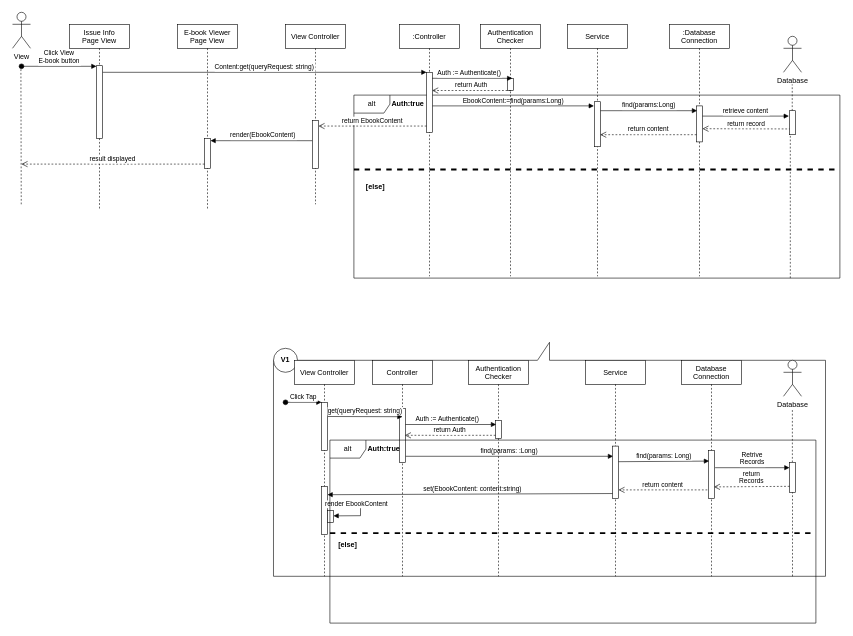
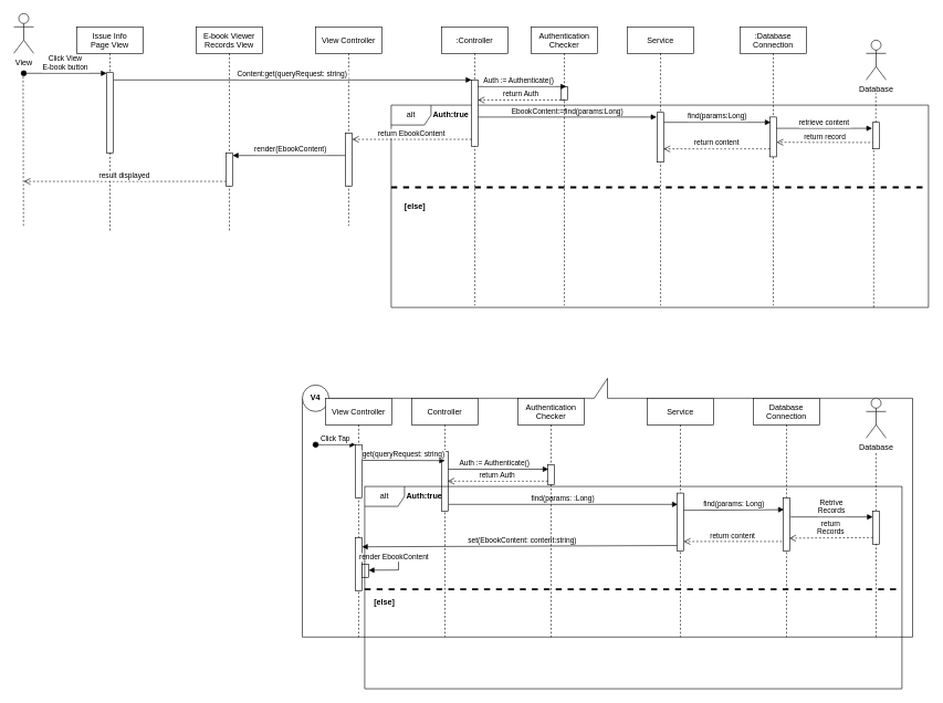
  <mxCell id="0" />
  <mxCell id="1" parent="0" />
  <mxCell id="2" value="alt" style="shape=umlFrame;whiteSpace=wrap;html=1;" vertex="1" parent="1"><mxGeometry x="589" y="158" width="810" height="305" as="geometry" /></mxCell>
  <mxCell id="3" value="View Controller" style="shape=umlLifeline;perimeter=lifelinePerimeter;container=1;collapsible=0;recursiveResize=0;rounded=0;shadow=0;strokeWidth=1;" parent="1" vertex="1"><mxGeometry x="475" y="40" width="100" height="300" as="geometry" /></mxCell>
  <mxCell id="4" value="Click View&#10;E-book button" style="verticalAlign=bottom;startArrow=oval;endArrow=block;startSize=8;shadow=0;strokeWidth=1;" parent="3" target="61" edge="1"><mxGeometry relative="1" as="geometry"><mxPoint x="-440" y="70" as="sourcePoint" /><mxPoint x="-320" y="70" as="targetPoint" /></mxGeometry></mxCell>
  <mxCell id="5" value="" style="points=[];perimeter=orthogonalPerimeter;rounded=0;shadow=0;strokeWidth=1;" parent="3" vertex="1"><mxGeometry x="45" y="160" width="10" height="80" as="geometry" /></mxCell>
  <mxCell id="6" value=":Controller" style="shape=umlLifeline;perimeter=lifelinePerimeter;container=1;collapsible=0;recursiveResize=0;rounded=0;shadow=0;strokeWidth=1;" parent="1" vertex="1"><mxGeometry x="665" y="40" width="100" height="420" as="geometry" /></mxCell>
  <mxCell id="7" value="" style="points=[];perimeter=orthogonalPerimeter;rounded=0;shadow=0;strokeWidth=1;" parent="6" vertex="1"><mxGeometry x="45" y="80" width="10" height="100" as="geometry" /></mxCell>
  <mxCell id="8" value="return EbookContent" style="verticalAlign=bottom;endArrow=open;dashed=1;endSize=8;shadow=0;strokeWidth=1;exitX=0;exitY=0.896;exitDx=0;exitDy=0;exitPerimeter=0;" parent="1" source="7" target="5" edge="1"><mxGeometry relative="1" as="geometry"><mxPoint x="535" y="210" as="targetPoint" /><mxPoint x="815" y="210" as="sourcePoint" /></mxGeometry></mxCell>
  <mxCell id="9" value="Content:get(queryRequest: string)" style="verticalAlign=bottom;endArrow=block;entryX=0;entryY=0;shadow=0;strokeWidth=1;" parent="1" source="61" target="7" edge="1"><mxGeometry relative="1" as="geometry"><mxPoint x="630" y="120" as="sourcePoint" /></mxGeometry></mxCell>
  <mxCell id="10" value="View" style="shape=umlActor;verticalLabelPosition=bottom;verticalAlign=top;html=1;outlineConnect=0;" parent="1" vertex="1"><mxGeometry x="20" y="20" width="30" height="60" as="geometry" /></mxCell>
  <mxCell id="11" value=":Database&#10;Connection" style="shape=umlLifeline;perimeter=lifelinePerimeter;container=1;collapsible=0;recursiveResize=0;rounded=0;shadow=0;strokeWidth=1;" parent="1" vertex="1"><mxGeometry x="1115" y="40" width="100" height="420" as="geometry" /></mxCell>
  <mxCell id="12" value="" style="points=[];perimeter=orthogonalPerimeter;rounded=0;shadow=0;strokeWidth=1;" parent="11" vertex="1"><mxGeometry x="45" y="136" width="10" height="60" as="geometry" /></mxCell>
  <mxCell id="13" value="Database" style="shape=umlActor;verticalLabelPosition=bottom;verticalAlign=top;html=1;outlineConnect=0;" parent="1" vertex="1"><mxGeometry x="1305" y="60" width="30" height="60" as="geometry" /></mxCell>
  <mxCell id="14" value="EbookContent:=find(params:Long)" style="verticalAlign=bottom;endArrow=block;shadow=0;strokeWidth=1;entryX=-0.1;entryY=0.093;entryDx=0;entryDy=0;entryPerimeter=0;" parent="1" target="45" edge="1"><mxGeometry relative="1" as="geometry"><mxPoint x="720" y="176" as="sourcePoint" /><mxPoint x="989" y="175" as="targetPoint" /></mxGeometry></mxCell>
  <mxCell id="15" value="" style="endArrow=none;dashed=1;html=1;startArrow=none;" parent="1" source="42" edge="1"><mxGeometry width="50" height="50" relative="1" as="geometry"><mxPoint x="1319.58" y="340" as="sourcePoint" /><mxPoint x="1319.58" y="140" as="targetPoint" /></mxGeometry></mxCell>
  <mxCell id="16" value="" style="endArrow=none;dashed=1;html=1;" parent="1" edge="1"><mxGeometry width="50" height="50" relative="1" as="geometry"><mxPoint x="34.58" y="340" as="sourcePoint" /><mxPoint x="34" y="110" as="targetPoint" /></mxGeometry></mxCell>
  <mxCell id="17" value="retrieve content" style="verticalAlign=bottom;endArrow=block;shadow=0;strokeWidth=1;entryX=-0.2;entryY=0.225;entryDx=0;entryDy=0;entryPerimeter=0;" parent="1" edge="1"><mxGeometry relative="1" as="geometry"><mxPoint x="1170" y="193" as="sourcePoint" /><mxPoint x="1314" y="193" as="targetPoint" /></mxGeometry></mxCell>
  <mxCell id="18" value="return record" style="verticalAlign=bottom;endArrow=open;dashed=1;endSize=8;shadow=0;strokeWidth=1;entryX=1;entryY=0.667;entryDx=0;entryDy=0;entryPerimeter=0;exitX=0.2;exitY=0.76;exitDx=0;exitDy=0;exitPerimeter=0;" parent="1" source="42" edge="1"><mxGeometry relative="1" as="geometry"><mxPoint x="1170" y="214.02" as="targetPoint" /><mxPoint x="1320" y="224" as="sourcePoint" /></mxGeometry></mxCell>
  <mxCell id="19" value="" style="shape=callout;whiteSpace=wrap;html=1;perimeter=calloutPerimeter;rotation=-180;" parent="1" vertex="1"><mxGeometry x="455" y="570" width="920" height="390" as="geometry" /></mxCell>
  <mxCell id="20" value="Database" style="shape=umlActor;verticalLabelPosition=bottom;verticalAlign=top;html=1;outlineConnect=0;" parent="1" vertex="1"><mxGeometry x="1305" y="600" width="30" height="60" as="geometry" /></mxCell>
  <mxCell id="21" value="" style="endArrow=none;dashed=1;html=1;startArrow=none;" parent="1" source="23" edge="1"><mxGeometry width="50" height="50" relative="1" as="geometry"><mxPoint x="1320" y="960" as="sourcePoint" /><mxPoint x="1319.8" y="680" as="targetPoint" /></mxGeometry></mxCell>
  <mxCell id="22" value="find(params: :Long)" style="verticalAlign=bottom;endArrow=block;shadow=0;strokeWidth=1;entryX=0.1;entryY=0.195;entryDx=0;entryDy=0;entryPerimeter=0;" parent="1" source="31" target="49" edge="1"><mxGeometry relative="1" as="geometry"><mxPoint x="871" y="760.025" as="sourcePoint" /><mxPoint x="1020" y="760.025" as="targetPoint" /><Array as="points" /></mxGeometry></mxCell>
  <mxCell id="23" value="" style="points=[];perimeter=orthogonalPerimeter;rounded=0;shadow=0;strokeWidth=1;" parent="1" vertex="1"><mxGeometry x="1315" y="770" width="10" height="50" as="geometry" /></mxCell>
  <mxCell id="24" value="" style="endArrow=none;dashed=1;html=1;startArrow=none;" parent="1" target="23" edge="1"><mxGeometry width="50" height="50" relative="1" as="geometry"><mxPoint x="1320" y="960" as="sourcePoint" /><mxPoint x="1319.8" y="680" as="targetPoint" /></mxGeometry></mxCell>
  <mxCell id="25" value="Retrive&#10;Records" style="verticalAlign=bottom;endArrow=block;shadow=0;strokeWidth=1;" parent="1" edge="1"><mxGeometry relative="1" as="geometry"><mxPoint x="1191" y="779" as="sourcePoint" /><mxPoint x="1315" y="779" as="targetPoint" /><Array as="points" /></mxGeometry></mxCell>
  <mxCell id="26" value="return&#10;Records" style="verticalAlign=bottom;endArrow=open;dashed=1;endSize=8;exitX=-0.026;exitY=1.002;shadow=0;strokeWidth=1;exitDx=0;exitDy=0;exitPerimeter=0;" parent="1" edge="1"><mxGeometry relative="1" as="geometry"><mxPoint x="1189" y="811" as="targetPoint" /><mxPoint x="1315" y="810.06" as="sourcePoint" /></mxGeometry></mxCell>
  <mxCell id="27" value="set(EbookContent: content:string)" style="verticalAlign=bottom;endArrow=block;shadow=0;strokeWidth=1;entryX=1;entryY=0.175;entryDx=0;entryDy=0;entryPerimeter=0;" parent="1" target="37" edge="1"><mxGeometry relative="1" as="geometry"><mxPoint x="1029" y="822" as="sourcePoint" /><mxPoint x="740" y="823.04" as="targetPoint" /><Array as="points" /></mxGeometry></mxCell>
  <mxCell id="28" value="" style="ellipse;whiteSpace=wrap;html=1;aspect=fixed;" parent="1" vertex="1"><mxGeometry x="455" y="580" width="40" height="40" as="geometry" /></mxCell>
- <mxCell id="29" value="&lt;b&gt;V1&lt;/b&gt;" style="text;html=1;strokeColor=none;fillColor=none;align=center;verticalAlign=middle;whiteSpace=wrap;rounded=0;" parent="1" vertex="1"><mxGeometry x="455" y="590" width="40" height="20" as="geometry" /></mxCell>
+ <mxCell id="29" value="&lt;b&gt;V4&lt;/b&gt;" style="text;html=1;strokeColor=none;fillColor=none;align=center;verticalAlign=middle;whiteSpace=wrap;rounded=0;" parent="1" vertex="1"><mxGeometry x="455" y="590" width="40" height="20" as="geometry" /></mxCell>
  <mxCell id="30" value="Controller" style="shape=umlLifeline;perimeter=lifelinePerimeter;container=1;collapsible=0;recursiveResize=0;rounded=0;shadow=0;strokeWidth=1;" parent="1" vertex="1"><mxGeometry x="620" y="600" width="100" height="360" as="geometry" /></mxCell>
  <mxCell id="31" value="" style="points=[];perimeter=orthogonalPerimeter;rounded=0;shadow=0;strokeWidth=1;" parent="30" vertex="1"><mxGeometry x="45" y="80" width="10" height="90" as="geometry" /></mxCell>
  <mxCell id="32" value="Database&#10;Connection" style="shape=umlLifeline;perimeter=lifelinePerimeter;container=1;collapsible=0;recursiveResize=0;rounded=0;shadow=0;strokeWidth=1;" parent="1" vertex="1"><mxGeometry x="1135" y="600" width="100" height="360" as="geometry" /></mxCell>
  <mxCell id="33" value="" style="points=[];perimeter=orthogonalPerimeter;rounded=0;shadow=0;strokeWidth=1;" parent="32" vertex="1"><mxGeometry x="45" y="150" width="10" height="80" as="geometry" /></mxCell>
  <mxCell id="34" value="View Controller" style="shape=umlLifeline;perimeter=lifelinePerimeter;container=1;collapsible=0;recursiveResize=0;rounded=0;shadow=0;strokeWidth=1;" parent="1" vertex="1"><mxGeometry x="490" y="600" width="100" height="360" as="geometry" /></mxCell>
  <mxCell id="35" value="" style="points=[];perimeter=orthogonalPerimeter;rounded=0;shadow=0;strokeWidth=1;" parent="34" vertex="1"><mxGeometry x="45" y="70" width="10" height="80" as="geometry" /></mxCell>
  <mxCell id="36" value="Click Tap" style="verticalAlign=bottom;startArrow=oval;endArrow=block;startSize=8;shadow=0;strokeWidth=1;" parent="34" target="35" edge="1"><mxGeometry relative="1" as="geometry"><mxPoint x="-15" y="70" as="sourcePoint" /></mxGeometry></mxCell>
  <mxCell id="37" value="" style="points=[];perimeter=orthogonalPerimeter;rounded=0;shadow=0;strokeWidth=1;" parent="34" vertex="1"><mxGeometry x="45" y="210" width="10" height="80" as="geometry" /></mxCell>
  <mxCell id="38" value="" style="points=[];perimeter=orthogonalPerimeter;rounded=0;shadow=0;strokeWidth=1;" parent="34" vertex="1"><mxGeometry x="55" y="250" width="10" height="20" as="geometry" /></mxCell>
  <mxCell id="39" value="" style="verticalAlign=bottom;endArrow=block;shadow=0;strokeWidth=1;rounded=0;entryX=1;entryY=0.464;entryDx=0;entryDy=0;entryPerimeter=0;" parent="34" target="38" edge="1"><mxGeometry relative="1" as="geometry"><mxPoint x="56" y="240" as="sourcePoint" /><mxPoint x="110" y="260" as="targetPoint" /><Array as="points"><mxPoint x="110" y="240" /><mxPoint x="110" y="259" /></Array></mxGeometry></mxCell>
  <mxCell id="40" value="render EbookContent" style="edgeLabel;html=1;align=center;verticalAlign=middle;resizable=0;points=[];" parent="39" vertex="1" connectable="0"><mxGeometry x="-0.222" y="1" relative="1" as="geometry"><mxPoint as="offset" /></mxGeometry></mxCell>
  <mxCell id="41" value="get(queryRequest: string)" style="verticalAlign=bottom;endArrow=block;shadow=0;strokeWidth=1;exitX=1.083;exitY=0.871;exitDx=0;exitDy=0;exitPerimeter=0;" parent="1" edge="1"><mxGeometry relative="1" as="geometry"><mxPoint x="545.83" y="693.68" as="sourcePoint" /><mxPoint x="670" y="694" as="targetPoint" /></mxGeometry></mxCell>
  <mxCell id="42" value="" style="points=[];perimeter=orthogonalPerimeter;rounded=0;shadow=0;strokeWidth=1;" parent="1" vertex="1"><mxGeometry x="1315" y="184" width="10" height="40" as="geometry" /></mxCell>
  <mxCell id="43" value="" style="endArrow=none;dashed=1;html=1;exitX=0.898;exitY=1;exitDx=0;exitDy=0;exitPerimeter=0;" parent="1" target="42" edge="1" source="2"><mxGeometry width="50" height="50" relative="1" as="geometry"><mxPoint x="1320" y="330" as="sourcePoint" /><mxPoint x="1319.58" y="140" as="targetPoint" /></mxGeometry></mxCell>
  <mxCell id="44" value="Service" style="shape=umlLifeline;perimeter=lifelinePerimeter;container=1;collapsible=0;recursiveResize=0;rounded=0;shadow=0;strokeWidth=1;" parent="1" vertex="1"><mxGeometry x="945" y="40" width="100" height="420" as="geometry" /></mxCell>
  <mxCell id="45" value="" style="points=[];perimeter=orthogonalPerimeter;rounded=0;shadow=0;strokeWidth=1;" parent="44" vertex="1"><mxGeometry x="45" y="129" width="10" height="75" as="geometry" /></mxCell>
  <mxCell id="46" value="find(params:Long)" style="verticalAlign=bottom;endArrow=block;entryX=0;entryY=0;shadow=0;strokeWidth=1;" parent="1" edge="1"><mxGeometry relative="1" as="geometry"><mxPoint x="1000" y="184" as="sourcePoint" /><mxPoint x="1161" y="184" as="targetPoint" /></mxGeometry></mxCell>
  <mxCell id="47" value="return content" style="verticalAlign=bottom;endArrow=open;dashed=1;endSize=8;shadow=0;strokeWidth=1;" parent="1" edge="1"><mxGeometry relative="1" as="geometry"><mxPoint x="999.5" y="224" as="targetPoint" /><mxPoint x="1160" y="224" as="sourcePoint" /></mxGeometry></mxCell>
  <mxCell id="48" value="Service" style="shape=umlLifeline;perimeter=lifelinePerimeter;container=1;collapsible=0;recursiveResize=0;rounded=0;shadow=0;strokeWidth=1;" parent="1" vertex="1"><mxGeometry x="975" y="600" width="100" height="360" as="geometry" /></mxCell>
  <mxCell id="49" value="" style="points=[];perimeter=orthogonalPerimeter;rounded=0;shadow=0;strokeWidth=1;" parent="48" vertex="1"><mxGeometry x="45" y="143" width="10" height="87" as="geometry" /></mxCell>
  <mxCell id="50" value="find(params: Long)" style="verticalAlign=bottom;endArrow=block;shadow=0;strokeWidth=1;entryX=-0.1;entryY=0.227;entryDx=0;entryDy=0;entryPerimeter=0;exitX=1.2;exitY=0.373;exitDx=0;exitDy=0;exitPerimeter=0;" parent="1" edge="1"><mxGeometry relative="1" as="geometry"><mxPoint x="1030" y="768.975" as="sourcePoint" /><mxPoint x="1181" y="767.995" as="targetPoint" /><Array as="points" /></mxGeometry></mxCell>
  <mxCell id="51" value="return content" style="verticalAlign=bottom;endArrow=open;dashed=1;endSize=8;shadow=0;strokeWidth=1;entryX=1.1;entryY=0.839;entryDx=0;entryDy=0;entryPerimeter=0;" parent="1" edge="1"><mxGeometry relative="1" as="geometry"><mxPoint x="1030" y="815.993" as="targetPoint" /><mxPoint x="1178" y="816" as="sourcePoint" /></mxGeometry></mxCell>
  <mxCell id="52" value="Authentication&#10;Checker" style="shape=umlLifeline;perimeter=lifelinePerimeter;container=1;collapsible=0;recursiveResize=0;rounded=0;shadow=0;strokeWidth=1;" parent="1" vertex="1"><mxGeometry x="800" y="40" width="100" height="420" as="geometry" /></mxCell>
  <mxCell id="53" value="" style="points=[];perimeter=orthogonalPerimeter;rounded=0;shadow=0;strokeWidth=1;" parent="52" vertex="1"><mxGeometry x="45" y="90" width="10" height="20" as="geometry" /></mxCell>
  <mxCell id="54" value="Auth := Authenticate()" style="verticalAlign=bottom;endArrow=block;shadow=0;strokeWidth=1;" parent="1" edge="1"><mxGeometry x="-0.067" relative="1" as="geometry"><mxPoint x="719.5" y="130" as="sourcePoint" /><mxPoint x="853" y="130" as="targetPoint" /><Array as="points" /><mxPoint as="offset" /></mxGeometry></mxCell>
  <mxCell id="55" value="return Auth" style="verticalAlign=bottom;endArrow=open;dashed=1;endSize=8;shadow=0;strokeWidth=1;exitX=0.083;exitY=0.931;exitDx=0;exitDy=0;exitPerimeter=0;" parent="1" edge="1"><mxGeometry relative="1" as="geometry"><mxPoint x="719.5" y="150.35" as="targetPoint" /><mxPoint x="850.83" y="150.35" as="sourcePoint" /></mxGeometry></mxCell>
  <mxCell id="56" value="Authentication&#10;Checker" style="shape=umlLifeline;perimeter=lifelinePerimeter;container=1;collapsible=0;recursiveResize=0;rounded=0;shadow=0;strokeWidth=1;" parent="1" vertex="1"><mxGeometry x="780" y="600" width="100" height="360" as="geometry" /></mxCell>
  <mxCell id="57" value="" style="points=[];perimeter=orthogonalPerimeter;rounded=0;shadow=0;strokeWidth=1;" parent="56" vertex="1"><mxGeometry x="45" y="100" width="10" height="30" as="geometry" /></mxCell>
  <mxCell id="58" value="Auth := Authenticate()" style="verticalAlign=bottom;endArrow=block;shadow=0;strokeWidth=1;" parent="1" edge="1"><mxGeometry x="-0.067" relative="1" as="geometry"><mxPoint x="675" y="707" as="sourcePoint" /><mxPoint x="826" y="707" as="targetPoint" /><Array as="points" /><mxPoint as="offset" /></mxGeometry></mxCell>
  <mxCell id="59" value="return Auth" style="verticalAlign=bottom;endArrow=open;dashed=1;endSize=8;shadow=0;strokeWidth=1;entryX=1;entryY=0.5;entryDx=0;entryDy=0;entryPerimeter=0;" parent="1" edge="1"><mxGeometry relative="1" as="geometry"><mxPoint x="674" y="725" as="targetPoint" /><mxPoint x="825" y="725" as="sourcePoint" /></mxGeometry></mxCell>
  <mxCell id="60" value="Issue Info&#10;Page View" style="shape=umlLifeline;perimeter=lifelinePerimeter;container=1;collapsible=0;recursiveResize=0;rounded=0;shadow=0;strokeWidth=1;" parent="1" vertex="1"><mxGeometry x="115" y="40" width="100" height="310" as="geometry" /></mxCell>
  <mxCell id="61" value="" style="points=[];perimeter=orthogonalPerimeter;rounded=0;shadow=0;strokeWidth=1;" parent="60" vertex="1"><mxGeometry x="45" y="69" width="10" height="121" as="geometry" /></mxCell>
- <mxCell id="62" value="E-book Viewer&#10;Page View" style="shape=umlLifeline;perimeter=lifelinePerimeter;container=1;collapsible=0;recursiveResize=0;rounded=0;shadow=0;strokeWidth=1;" parent="1" vertex="1"><mxGeometry x="295" y="40" width="100" height="310" as="geometry" /></mxCell>
+ <mxCell id="62" value="E-book Viewer&#10;Records View" style="shape=umlLifeline;perimeter=lifelinePerimeter;container=1;collapsible=0;recursiveResize=0;rounded=0;shadow=0;strokeWidth=1;" parent="1" vertex="1"><mxGeometry x="295" y="40" width="100" height="310" as="geometry" /></mxCell>
  <mxCell id="63" value="" style="points=[];perimeter=orthogonalPerimeter;rounded=0;shadow=0;strokeWidth=1;" parent="62" vertex="1"><mxGeometry x="45" y="190" width="10" height="50" as="geometry" /></mxCell>
  <mxCell id="64" value="result displayed" style="verticalAlign=bottom;endArrow=open;dashed=1;endSize=8;shadow=0;strokeWidth=1;" parent="1" source="63" edge="1"><mxGeometry relative="1" as="geometry"><mxPoint x="35" y="273" as="targetPoint" /><mxPoint x="525.83" y="262" as="sourcePoint" /></mxGeometry></mxCell>
  <mxCell id="65" value="render(EbookContent)" style="verticalAlign=bottom;endArrow=block;shadow=0;strokeWidth=1;exitX=-0.043;exitY=0.425;exitDx=0;exitDy=0;exitPerimeter=0;" parent="1" source="5" target="63" edge="1"><mxGeometry x="-0.037" relative="1" as="geometry"><mxPoint x="520" y="272.74" as="sourcePoint" /><mxPoint y="272" as="targetPoint" x="355" /><Array as="points" /><mxPoint as="offset" /></mxGeometry></mxCell>
  <mxCell id="66" value="&lt;b&gt;Auth:true&lt;/b&gt;" style="text;html=1;strokeColor=none;fillColor=none;align=center;verticalAlign=middle;whiteSpace=wrap;rounded=0;" vertex="1" parent="1"><mxGeometry x="659" y="163" width="40" height="20" as="geometry" /></mxCell>
  <mxCell id="67" value="" style="endArrow=none;dashed=1;html=1;strokeWidth=3;" edge="1" parent="1"><mxGeometry width="50" height="50" relative="1" as="geometry"><mxPoint x="589" y="282" as="sourcePoint" /><mxPoint x="1399" y="282" as="targetPoint" /></mxGeometry></mxCell>
  <mxCell id="68" value="&lt;b&gt;[else]&lt;/b&gt;" style="text;html=1;strokeColor=none;fillColor=none;align=center;verticalAlign=middle;whiteSpace=wrap;rounded=0;" vertex="1" parent="1"><mxGeometry x="605" y="300.5" width="40" height="20" as="geometry" /></mxCell>
  <mxCell id="69" value="alt" style="shape=umlFrame;whiteSpace=wrap;html=1;" vertex="1" parent="1"><mxGeometry x="549" y="733" width="810" height="305" as="geometry" /></mxCell>
  <mxCell id="70" value="&lt;b&gt;Auth:true&lt;/b&gt;" style="text;html=1;strokeColor=none;fillColor=none;align=center;verticalAlign=middle;whiteSpace=wrap;rounded=0;" vertex="1" parent="1"><mxGeometry x="619" y="738" width="40" height="20" as="geometry" /></mxCell>
  <mxCell id="71" value="" style="endArrow=none;dashed=1;html=1;strokeWidth=3;" edge="1" parent="1"><mxGeometry width="50" height="50" relative="1" as="geometry"><mxPoint x="549" y="888" as="sourcePoint" /><mxPoint x="1359" y="888" as="targetPoint" /></mxGeometry></mxCell>
  <mxCell id="72" value="&lt;b&gt;[else]&lt;/b&gt;" style="text;html=1;strokeColor=none;fillColor=none;align=center;verticalAlign=middle;whiteSpace=wrap;rounded=0;" vertex="1" parent="1"><mxGeometry x="559" y="898" width="40" height="20" as="geometry" /></mxCell>
